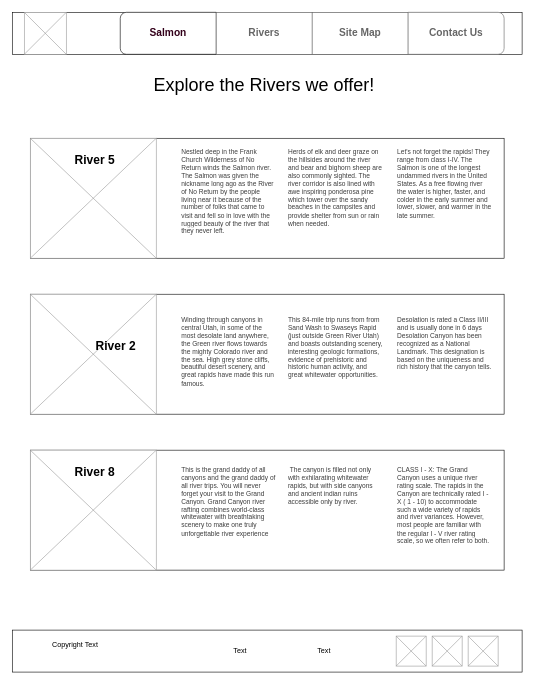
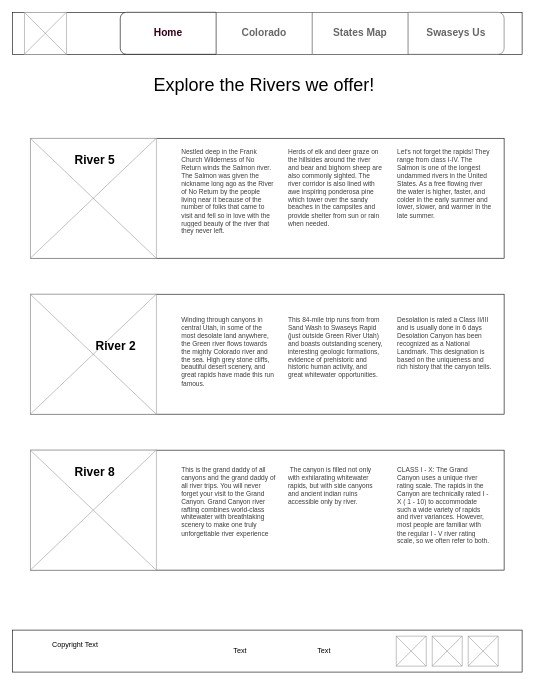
  <mxCell id="0" />
  <mxCell id="1" parent="0" />
  <mxCell id="2" value="" style="rounded=0;whiteSpace=wrap;html=1;" vertex="1" parent="1"><mxGeometry y="1050" width="850" height="70" as="geometry" x="20" /></mxCell>
  <mxCell id="3" value="" style="rounded=0;whiteSpace=wrap;html=1;" vertex="1" parent="1"><mxGeometry width="850" height="70" as="geometry" x="20" y="20" /></mxCell>
  <mxCell id="4" value="" style="verticalLabelPosition=bottom;shadow=0;dashed=0;align=center;html=1;verticalAlign=top;strokeWidth=1;shape=mxgraph.mockup.graphics.simpleIcon;strokeColor=#999999;" vertex="1" parent="1"><mxGeometry x="40" width="70" height="70" as="geometry" y="20" /></mxCell>
  <mxCell id="5" value="" style="swimlane;shape=mxgraph.bootstrap.anchor;strokeColor=#666666;fillColor=default;fontColor=#666666;fontStyle=0;childLayout=stackLayout;horizontal=0;startSize=0;horizontalStack=1;resizeParent=1;resizeParentMax=0;resizeLast=0;collapsible=0;marginBottom=0;whiteSpace=wrap;html=1;" vertex="1" parent="1"><mxGeometry x="200" width="640" height="70" as="geometry" y="20" /></mxCell>
- <mxCell id="6" value="&lt;font color=&quot;#33001a&quot;&gt;Salmon&lt;/font&gt;" style="text;strokeColor=default;align=center;verticalAlign=middle;spacingLeft=10;spacingRight=10;overflow=hidden;points=[[0,0.5],[1,0.5]];portConstraint=eastwest;rotatable=0;whiteSpace=wrap;html=1;shape=mxgraph.mockup.leftButton;rSize=10;fillColor=default;fontColor=#ffffff;fontSize=17;fontStyle=1;" vertex="1" parent="5"><mxGeometry width="160" height="70" as="geometry" /></mxCell>
- <mxCell id="7" value="Rivers" style="text;strokeColor=inherit;align=center;verticalAlign=middle;spacingLeft=10;spacingRight=10;overflow=hidden;points=[[0,0.5],[1,0.5]];portConstraint=eastwest;rotatable=0;whiteSpace=wrap;html=1;rSize=5;fillColor=inherit;fontColor=inherit;fontSize=17;fontStyle=1;" vertex="1" parent="5"><mxGeometry x="160" width="160" height="70" as="geometry" /></mxCell>
- <mxCell id="8" value="Site Map" style="text;strokeColor=inherit;align=center;verticalAlign=middle;spacingLeft=10;spacingRight=10;overflow=hidden;points=[[0,0.5],[1,0.5]];portConstraint=eastwest;rotatable=0;whiteSpace=wrap;html=1;rSize=5;fillColor=inherit;fontColor=inherit;fontSize=17;fontStyle=1;" vertex="1" parent="5"><mxGeometry x="320" width="160" height="70" as="geometry" /></mxCell>
- <mxCell id="9" value="Contact Us" style="text;strokeColor=inherit;align=center;verticalAlign=middle;spacingLeft=10;spacingRight=10;overflow=hidden;points=[[0,0.5],[1,0.5]];portConstraint=eastwest;rotatable=0;whiteSpace=wrap;html=1;shape=mxgraph.mockup.rightButton;rSize=10;fillColor=inherit;fontColor=inherit;fontSize=17;fontStyle=1;" vertex="1" parent="5"><mxGeometry x="480" width="160" height="70" as="geometry" /></mxCell>
+ <mxCell id="6" value="&lt;font color=&quot;#33001a&quot;&gt;Home&lt;/font&gt;" style="text;strokeColor=default;align=center;verticalAlign=middle;spacingLeft=10;spacingRight=10;overflow=hidden;points=[[0,0.5],[1,0.5]];portConstraint=eastwest;rotatable=0;whiteSpace=wrap;html=1;shape=mxgraph.mockup.leftButton;rSize=10;fillColor=default;fontColor=#ffffff;fontSize=17;fontStyle=1;" vertex="1" parent="5"><mxGeometry width="160" height="70" as="geometry" /></mxCell>
+ <mxCell id="7" value="Colorado" style="text;strokeColor=inherit;align=center;verticalAlign=middle;spacingLeft=10;spacingRight=10;overflow=hidden;points=[[0,0.5],[1,0.5]];portConstraint=eastwest;rotatable=0;whiteSpace=wrap;html=1;rSize=5;fillColor=inherit;fontColor=inherit;fontSize=17;fontStyle=1;" vertex="1" parent="5"><mxGeometry x="160" width="160" height="70" as="geometry" /></mxCell>
+ <mxCell id="8" value="States Map" style="text;strokeColor=inherit;align=center;verticalAlign=middle;spacingLeft=10;spacingRight=10;overflow=hidden;points=[[0,0.5],[1,0.5]];portConstraint=eastwest;rotatable=0;whiteSpace=wrap;html=1;rSize=5;fillColor=inherit;fontColor=inherit;fontSize=17;fontStyle=1;" vertex="1" parent="5"><mxGeometry x="320" width="160" height="70" as="geometry" /></mxCell>
+ <mxCell id="9" value="Swaseys Us" style="text;strokeColor=inherit;align=center;verticalAlign=middle;spacingLeft=10;spacingRight=10;overflow=hidden;points=[[0,0.5],[1,0.5]];portConstraint=eastwest;rotatable=0;whiteSpace=wrap;html=1;shape=mxgraph.mockup.rightButton;rSize=10;fillColor=inherit;fontColor=inherit;fontSize=17;fontStyle=1;" vertex="1" parent="5"><mxGeometry x="480" width="160" height="70" as="geometry" /></mxCell>
  <mxCell id="10" value="&lt;font style=&quot;font-size: 30px;&quot;&gt;Explore the Rivers we offer!&lt;/font&gt;" style="text;html=1;align=center;verticalAlign=middle;whiteSpace=wrap;rounded=0;fontSize=30;" vertex="1" parent="1"><mxGeometry x="247" y="100" width="386" height="80" as="geometry" /></mxCell>
  <mxCell id="11" value="" style="rounded=0;whiteSpace=wrap;html=1;fillColor=none;" vertex="1" parent="1"><mxGeometry x="50" y="230" width="790" height="200" as="geometry" /></mxCell>
  <mxCell id="12" value="" style="verticalLabelPosition=bottom;shadow=0;dashed=0;align=center;html=1;verticalAlign=top;strokeWidth=1;shape=mxgraph.mockup.graphics.simpleIcon;strokeColor=#999999;" vertex="1" parent="1"><mxGeometry x="50" y="230" width="210" height="200" as="geometry" /></mxCell>
  <mxCell id="13" value="" style="group" vertex="1" connectable="0" parent="1"><mxGeometry x="101" y="250" width="719" height="160" as="geometry" /></mxCell>
  <mxCell id="14" value="&lt;b&gt;&amp;nbsp;River 5&lt;/b&gt;" style="text;html=1;align=center;verticalAlign=middle;whiteSpace=wrap;rounded=0;fontSize=20;" vertex="1" parent="13"><mxGeometry width="108" height="30" as="geometry" /></mxCell>
  <mxCell id="15" value="&lt;span style=&quot;color: rgb(62, 62, 62); font-family: &amp;quot;Trebuchet MS&amp;quot;, &amp;quot;Lucida Sans Unicode&amp;quot;, &amp;quot;Lucida Grande&amp;quot;, &amp;quot;Lucida Sans&amp;quot;, Arial, sans-serif; background-color: rgb(255, 255, 255); font-size: 11px;&quot;&gt;Nestled deep in the Frank Church Wilderness of No Return winds the Salmon river. The Salmon was given the nickname long ago as the River of No Return by the people living near it because of the number of folks that came to visit and fell so in love with the rugged beauty of the river that they never left.&lt;/span&gt;" style="text;html=1;align=left;verticalAlign=top;whiteSpace=wrap;rounded=0;fontSize=11;" vertex="1" parent="13"><mxGeometry x="199" y="-10" width="160" height="160" as="geometry" /></mxCell>
  <mxCell id="16" value="&lt;span style=&quot;color: rgb(62, 62, 62); font-family: &amp;quot;Trebuchet MS&amp;quot;, &amp;quot;Lucida Sans Unicode&amp;quot;, &amp;quot;Lucida Grande&amp;quot;, &amp;quot;Lucida Sans&amp;quot;, Arial, sans-serif; background-color: rgb(255, 255, 255); font-size: 11px;&quot;&gt;Herds of elk and deer graze on the hillsides around the river and bear and bighorn sheep are also commonly sighted. The river corridor is also lined with awe inspiring ponderosa pine which tower over the sandy beaches in the campsites and provide shelter from sun or rain when needed.&lt;/span&gt;" style="text;html=1;align=left;verticalAlign=top;whiteSpace=wrap;rounded=0;fontSize=11;" vertex="1" parent="13"><mxGeometry x="377" y="-10" width="160" height="160" as="geometry" /></mxCell>
  <mxCell id="17" value="&lt;span style=&quot;color: rgb(62, 62, 62); font-family: &amp;quot;Trebuchet MS&amp;quot;, &amp;quot;Lucida Sans Unicode&amp;quot;, &amp;quot;Lucida Grande&amp;quot;, &amp;quot;Lucida Sans&amp;quot;, Arial, sans-serif; background-color: rgb(255, 255, 255); font-size: 11px;&quot;&gt;Let's not forget the rapids! They range from class I-IV. The Salmon is one of the longest undammed rivers in the United States. As a free flowing river the water is higher, faster, and colder in the early summer and lower, slower, and warmer in the late summer.&lt;/span&gt;" style="text;html=1;align=left;verticalAlign=top;whiteSpace=wrap;rounded=0;fontSize=11;" vertex="1" parent="13"><mxGeometry x="559" y="-10" width="160" height="160" as="geometry" /></mxCell>
  <mxCell id="18" value="" style="verticalLabelPosition=bottom;shadow=0;dashed=0;align=center;html=1;verticalAlign=top;strokeWidth=1;shape=mxgraph.mockup.graphics.simpleIcon;strokeColor=#999999;" vertex="1" parent="1"><mxGeometry x="780" y="1060" width="50" height="50" as="geometry" /></mxCell>
  <mxCell id="19" value="" style="verticalLabelPosition=bottom;shadow=0;dashed=0;align=center;html=1;verticalAlign=top;strokeWidth=1;shape=mxgraph.mockup.graphics.simpleIcon;strokeColor=#999999;" vertex="1" parent="1"><mxGeometry x="720" y="1060" width="50" height="50" as="geometry" /></mxCell>
  <mxCell id="20" value="" style="verticalLabelPosition=bottom;shadow=0;dashed=0;align=center;html=1;verticalAlign=top;strokeWidth=1;shape=mxgraph.mockup.graphics.simpleIcon;strokeColor=#999999;" vertex="1" parent="1"><mxGeometry x="660" y="1060" width="50" height="50" as="geometry" /></mxCell>
  <mxCell id="21" value="Text" style="text;html=1;align=center;verticalAlign=middle;whiteSpace=wrap;rounded=0;" vertex="1" parent="1"><mxGeometry x="510" y="1070" width="60" height="30" as="geometry" /></mxCell>
  <mxCell id="22" value="Text" style="text;html=1;align=center;verticalAlign=middle;whiteSpace=wrap;rounded=0;" vertex="1" parent="1"><mxGeometry x="370" y="1070" width="60" height="30" as="geometry" /></mxCell>
  <mxCell id="23" value="Copyright Text" style="text;html=1;align=center;verticalAlign=middle;whiteSpace=wrap;rounded=0;" vertex="1" parent="1"><mxGeometry x="80" y="1060" width="90" height="30" as="geometry" /></mxCell>
  <mxCell id="24" value="" style="rounded=0;whiteSpace=wrap;html=1;fillColor=none;" vertex="1" parent="1"><mxGeometry x="50" y="490" width="790" height="200" as="geometry" /></mxCell>
  <mxCell id="25" value="" style="verticalLabelPosition=bottom;shadow=0;dashed=0;align=center;html=1;verticalAlign=top;strokeWidth=1;shape=mxgraph.mockup.graphics.simpleIcon;strokeColor=#999999;" vertex="1" parent="1"><mxGeometry x="50" y="490" width="210" height="200" as="geometry" /></mxCell>
  <mxCell id="26" value="" style="group" vertex="1" connectable="0" parent="1"><mxGeometry x="101" y="510" width="719" height="160" as="geometry" /></mxCell>
  <mxCell id="27" value="&lt;b&gt;&amp;nbsp;River 2&lt;/b&gt;" style="text;html=1;align=center;verticalAlign=middle;whiteSpace=wrap;rounded=0;fontSize=20;" vertex="1" parent="26"><mxGeometry x="35" y="50" width="108" height="30" as="geometry" /></mxCell>
  <mxCell id="28" value="&lt;span style=&quot;color: rgb(62, 62, 62); font-family: &amp;quot;Trebuchet MS&amp;quot;, &amp;quot;Lucida Sans Unicode&amp;quot;, &amp;quot;Lucida Grande&amp;quot;, &amp;quot;Lucida Sans&amp;quot;, Arial, sans-serif; background-color: rgb(255, 255, 255);&quot;&gt;Winding through canyons in central Utah, in some of the most desolate land anywhere, the Green river flows towards the mighty Colorado river and the sea. High grey stone cliffs, beautiful desert scenery, and great rapids have made this run famous.&amp;nbsp;&lt;/span&gt;" style="text;html=1;align=left;verticalAlign=top;whiteSpace=wrap;rounded=0;fontSize=11;" vertex="1" parent="26"><mxGeometry x="199" y="10" width="160" height="160" as="geometry" /></mxCell>
  <mxCell id="29" value="&lt;span style=&quot;color: rgb(62, 62, 62); font-family: &amp;quot;Trebuchet MS&amp;quot;, &amp;quot;Lucida Sans Unicode&amp;quot;, &amp;quot;Lucida Grande&amp;quot;, &amp;quot;Lucida Sans&amp;quot;, Arial, sans-serif; background-color: rgb(255, 255, 255);&quot;&gt;This 84-mile trip runs from from Sand Wash to Swaseys Rapid (just outside Green River Utah) and boasts outstanding scenery, interesting geologic formations, evidence of prehistoric and historic human activity, and great whitewater opportunities.&lt;/span&gt;" style="text;html=1;align=left;verticalAlign=top;whiteSpace=wrap;rounded=0;fontSize=11;" vertex="1" parent="26"><mxGeometry x="377" y="10" width="160" height="160" as="geometry" /></mxCell>
  <mxCell id="30" value="&lt;div&gt;&lt;span style=&quot;color: rgb(62, 62, 62); font-family: &amp;quot;Trebuchet MS&amp;quot;, &amp;quot;Lucida Sans Unicode&amp;quot;, &amp;quot;Lucida Grande&amp;quot;, &amp;quot;Lucida Sans&amp;quot;, Arial, sans-serif; background-color: rgb(255, 255, 255);&quot;&gt;&lt;font style=&quot;font-size: 11px;&quot;&gt;Desolation is rated a Class II/III and is usually done in 6 days&lt;/font&gt;&lt;/span&gt;&lt;span style=&quot;color: rgb(62, 62, 62); font-family: &amp;quot;Trebuchet MS&amp;quot;, &amp;quot;Lucida Sans Unicode&amp;quot;, &amp;quot;Lucida Grande&amp;quot;, &amp;quot;Lucida Sans&amp;quot;, Arial, sans-serif; background-color: rgb(255, 255, 255);&quot;&gt;&lt;br&gt;&lt;/span&gt;&lt;/div&gt;&lt;span style=&quot;color: rgb(62, 62, 62); font-family: &amp;quot;Trebuchet MS&amp;quot;, &amp;quot;Lucida Sans Unicode&amp;quot;, &amp;quot;Lucida Grande&amp;quot;, &amp;quot;Lucida Sans&amp;quot;, Arial, sans-serif; background-color: rgb(255, 255, 255);&quot;&gt;Desolation Canyon has been recognized as a National Landmark. This designation is based on the uniqueness and rich history that the canyon tells.&lt;/span&gt;" style="text;html=1;align=left;verticalAlign=top;whiteSpace=wrap;rounded=0;fontSize=11;" vertex="1" parent="26"><mxGeometry x="559" y="10" width="160" height="160" as="geometry" /></mxCell>
  <mxCell id="31" value="" style="rounded=0;whiteSpace=wrap;html=1;fillColor=none;" vertex="1" parent="1"><mxGeometry x="50" y="750" width="790" height="200" as="geometry" /></mxCell>
  <mxCell id="32" value="" style="verticalLabelPosition=bottom;shadow=0;dashed=0;align=center;html=1;verticalAlign=top;strokeWidth=1;shape=mxgraph.mockup.graphics.simpleIcon;strokeColor=#999999;" vertex="1" parent="1"><mxGeometry x="50" y="750" width="210" height="200" as="geometry" /></mxCell>
  <mxCell id="33" value="" style="group" vertex="1" connectable="0" parent="1"><mxGeometry x="101" y="770" width="719" height="160" as="geometry" /></mxCell>
  <mxCell id="34" value="&lt;b&gt;&amp;nbsp;River 8&lt;/b&gt;" style="text;html=1;align=center;verticalAlign=middle;whiteSpace=wrap;rounded=0;fontSize=20;" vertex="1" parent="33"><mxGeometry width="108" height="30" as="geometry" /></mxCell>
  <mxCell id="35" value="&lt;span style=&quot;color: rgb(62, 62, 62); font-family: &amp;quot;Trebuchet MS&amp;quot;, &amp;quot;Lucida Sans Unicode&amp;quot;, &amp;quot;Lucida Grande&amp;quot;, &amp;quot;Lucida Sans&amp;quot;, Arial, sans-serif; background-color: rgb(255, 255, 255);&quot;&gt;This is the grand daddy of all canyons and the grand daddy of all river trips. You will never forget your visit to the Grand Canyon.&amp;nbsp;&lt;/span&gt;&lt;span style=&quot;color: rgb(62, 62, 62); font-family: &amp;quot;Trebuchet MS&amp;quot;, &amp;quot;Lucida Sans Unicode&amp;quot;, &amp;quot;Lucida Grande&amp;quot;, &amp;quot;Lucida Sans&amp;quot;, Arial, sans-serif; background-color: rgb(255, 255, 255);&quot;&gt;Grand Canyon river rafting combines world-class whitewater with breathtaking scenery to make one truly unforgettable river experience&lt;/span&gt;" style="text;html=1;align=left;verticalAlign=top;whiteSpace=wrap;rounded=0;fontSize=11;" vertex="1" parent="33"><mxGeometry x="199" width="160" height="160" as="geometry" /></mxCell>
  <mxCell id="36" value="&lt;span style=&quot;color: rgb(62, 62, 62); font-family: &amp;quot;Trebuchet MS&amp;quot;, &amp;quot;Lucida Sans Unicode&amp;quot;, &amp;quot;Lucida Grande&amp;quot;, &amp;quot;Lucida Sans&amp;quot;, Arial, sans-serif; background-color: rgb(255, 255, 255);&quot;&gt;&amp;nbsp;The canyon is filled not only with exhilarating whitewater rapids, but with side canyons and ancient indian ruins accessible only by river.&lt;/span&gt;" style="text;html=1;align=left;verticalAlign=top;whiteSpace=wrap;rounded=0;fontSize=11;" vertex="1" parent="33"><mxGeometry x="377" width="160" height="160" as="geometry" /></mxCell>
  <mxCell id="37" value="&lt;span style=&quot;color: rgb(62, 62, 62); font-family: &amp;quot;Trebuchet MS&amp;quot;, &amp;quot;Lucida Sans Unicode&amp;quot;, &amp;quot;Lucida Grande&amp;quot;, &amp;quot;Lucida Sans&amp;quot;, Arial, sans-serif; background-color: rgb(255, 255, 255);&quot;&gt;CLASS I - X: The Grand Canyon uses a unique river rating scale. The rapids in the Canyon are technically rated I - X ( 1 - 10) to accommodate such a wide variety of rapids and river variances. However, most people are familiar with the regular I - V river rating scale, so we often refer to both.&lt;/span&gt;" style="text;html=1;align=left;verticalAlign=top;whiteSpace=wrap;rounded=0;fontSize=11;" vertex="1" parent="33"><mxGeometry x="559" width="160" height="160" as="geometry" /></mxCell>
